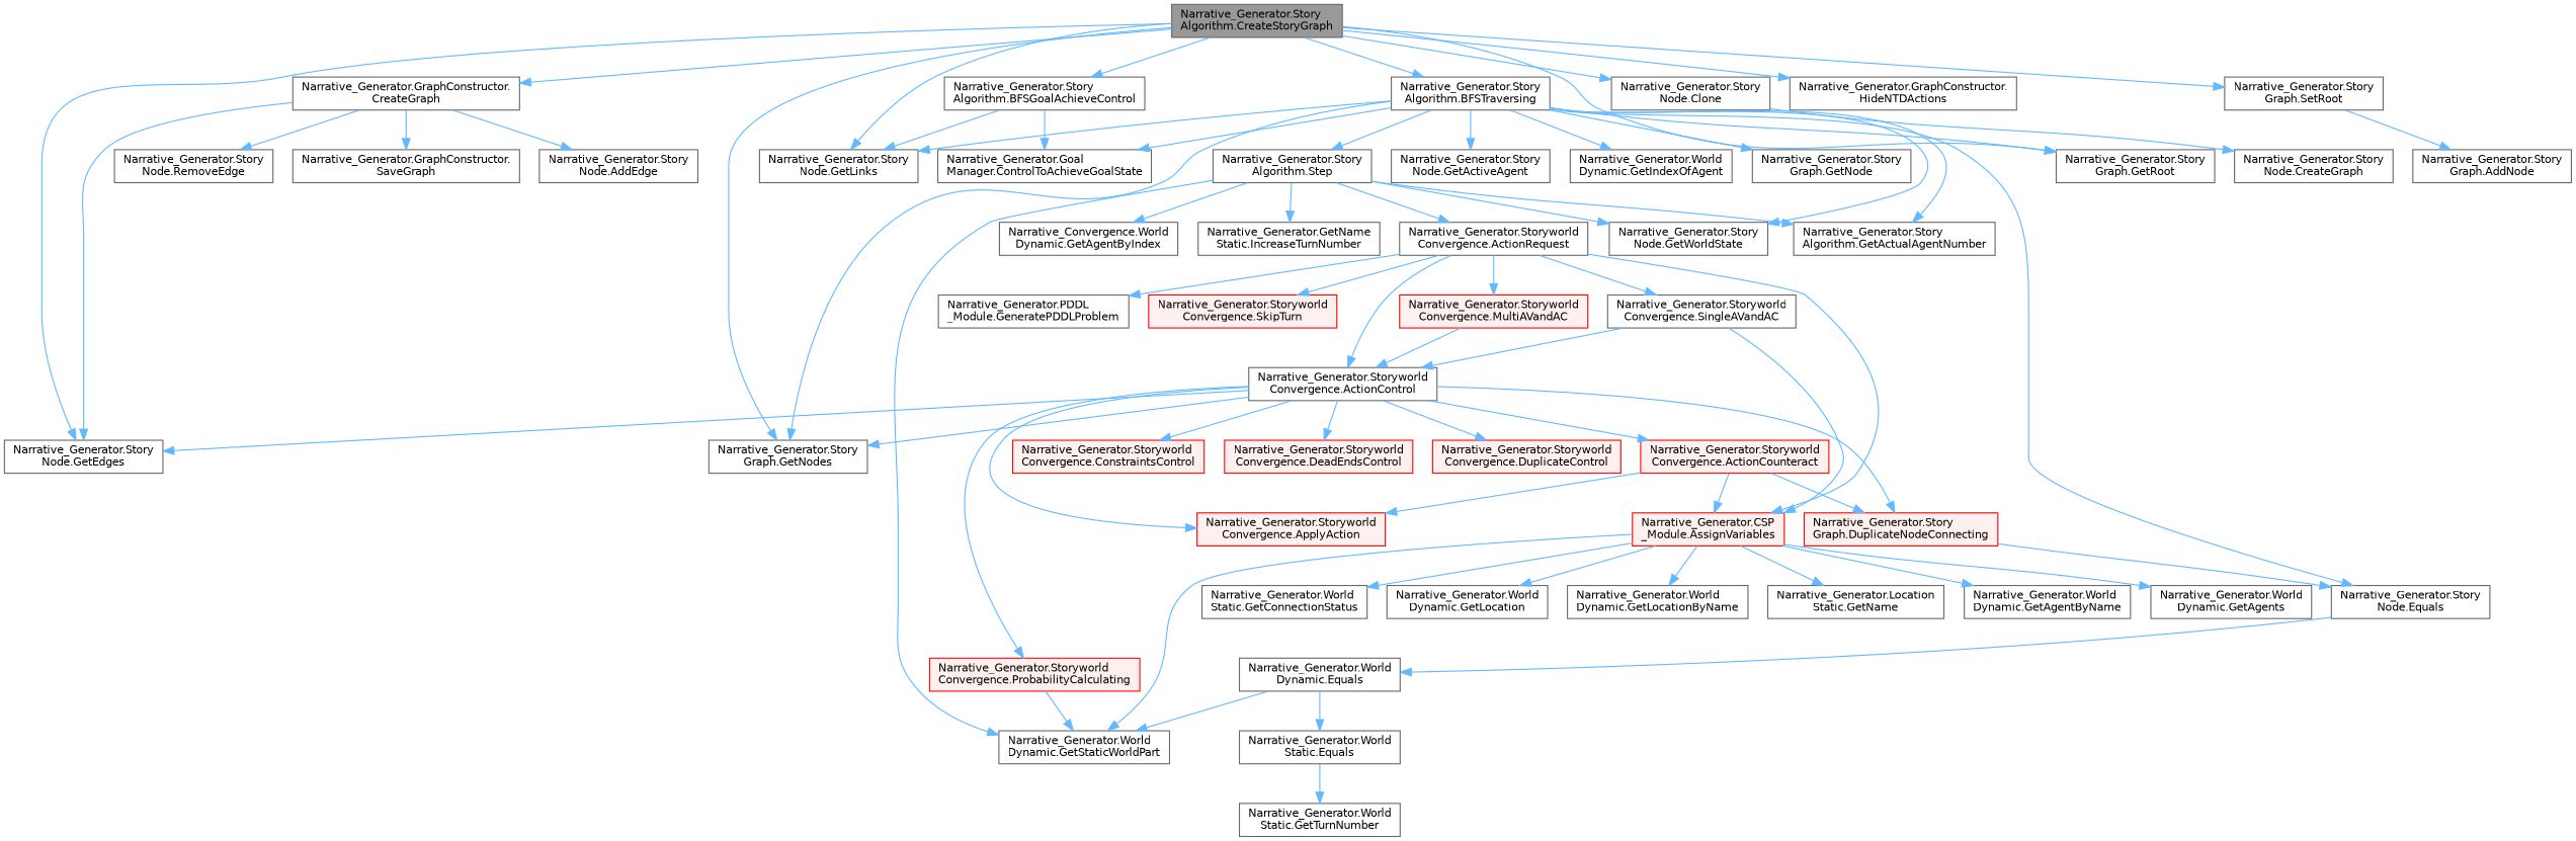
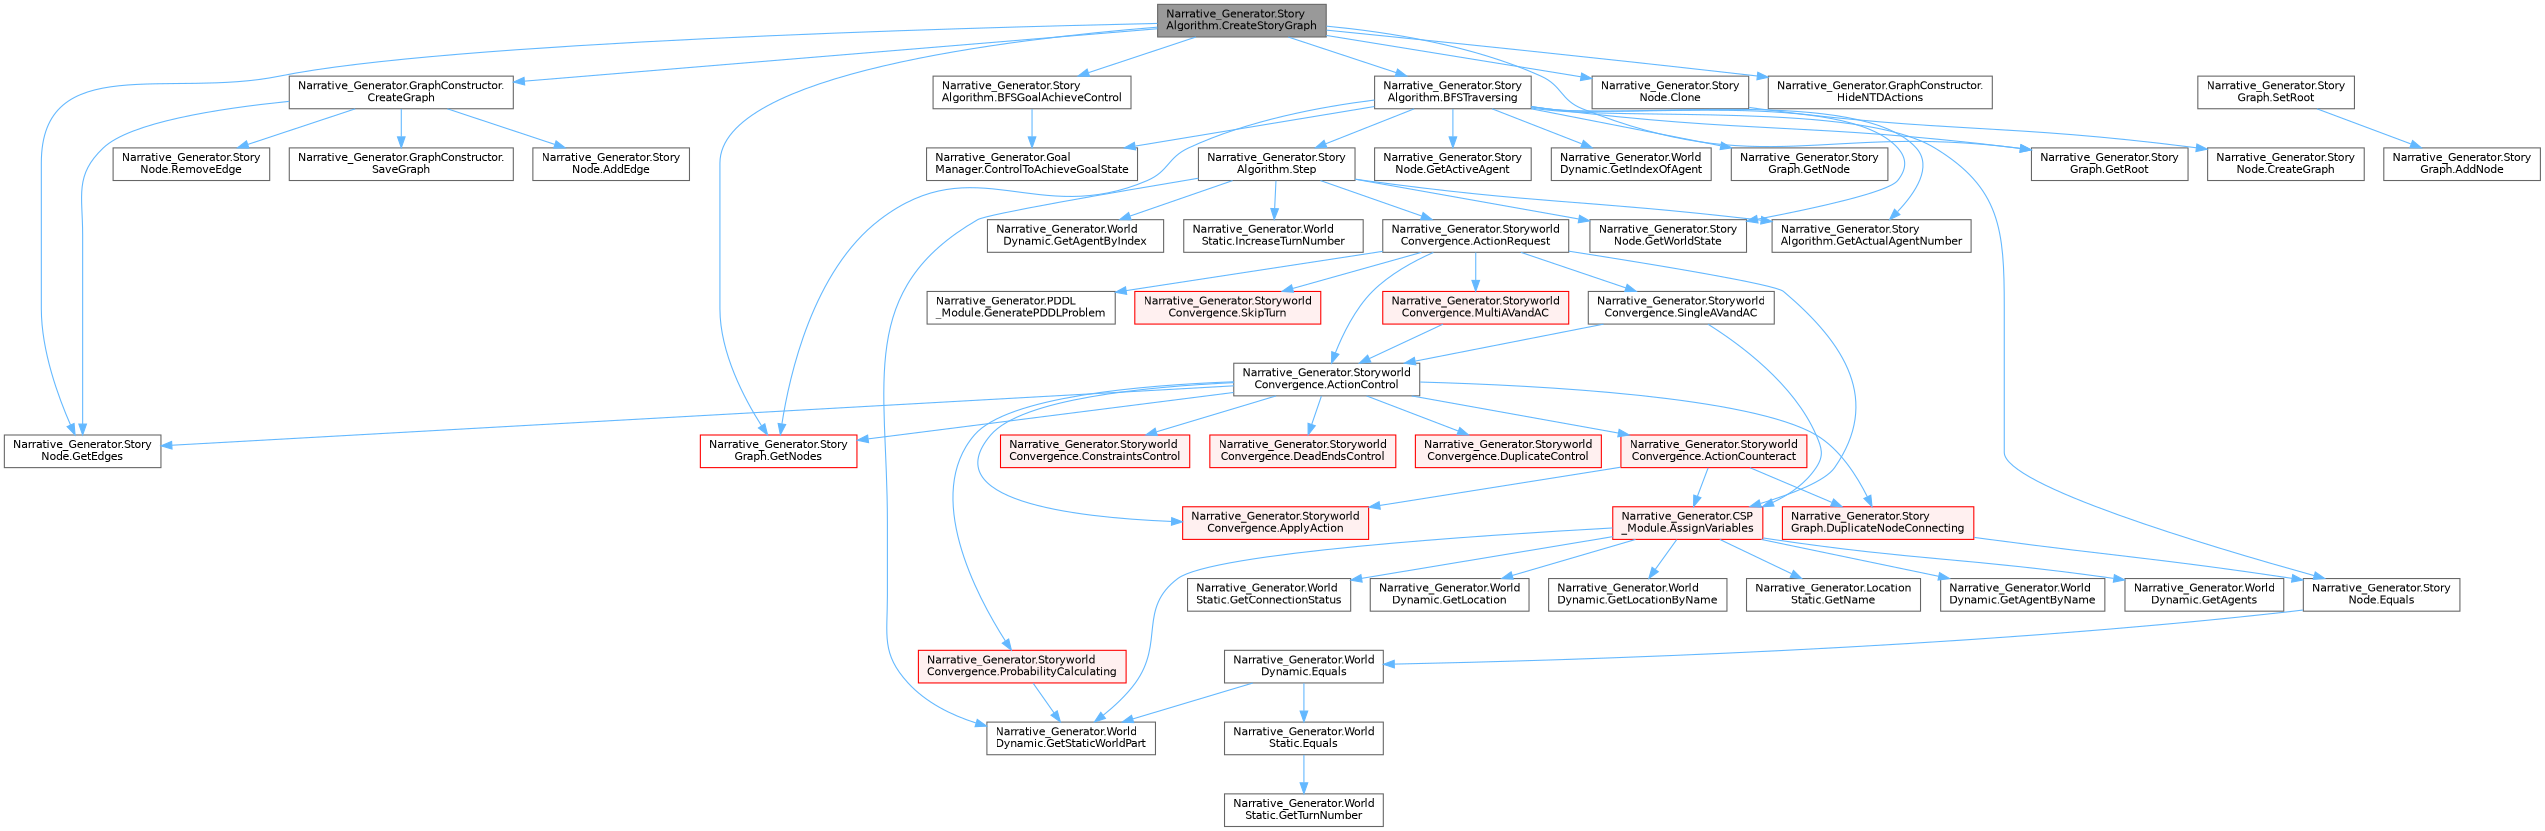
  digraph {
    rankdir=TB
    node [color=grey40 fillcolor=white fontname=Helvetica fontsize=10 shape=box style=filled]
    edge [color=steelblue1 fontname=Helvetica fontsize=10 labelfontname=Helvetica labelfontsize=10 style=solid]
    n1 [color=gray40 fillcolor=grey60 fontcolor=black height=0.2 label="Narrative_Generator.Story\lAlgorithm.CreateStoryGraph" width=0.4]
    n2 [height=0.2 label="Narrative_Generator.Story\lAlgorithm.BFSGoalAchieveControl" width=0.4]
-   n3 [height=0.2 label="Narrative_Generator.Story\lNode.GetLinks" width=0.4]
    n4 [height=0.2 label="Narrative_Generator.Story\lAlgorithm.BFSTraversing" width=0.4]
-   n5 [height=0.2 label="Narrative_Generator.Story\lGraph.GetNodes" width=0.4]
+   n5 [color=red height=0.2 label="Narrative_Generator.Story\lGraph.GetNodes" width=0.4]
    n6 [height=0.2 label="Narrative_Generator.Story\lGraph.GetRoot" width=0.4]
    n7 [height=0.2 label="Narrative_Generator.Story\lNode.GetEdges" width=0.4]
    n8 [height=0.2 label="Narrative_Generator.Story\lNode.Clone" width=0.4]
    n9 [height=0.2 label="Narrative_Generator.GraphСonstructor.\lCreateGraph" width=0.4]
    n10 [height=0.2 label="Narrative_Generator.GraphСonstructor.\lHideNTDActions" width=0.4]
    n11 [height=0.2 label="Narrative_Generator.Story\lGraph.SetRoot" width=0.4]
    n12 [height=0.2 label="Narrative_Generator.Goal\lManager.ControlToAchieveGoalState" width=0.4]
    n13 [height=0.2 label="Narrative_Generator.Story\lNode.Equals" width=0.4]
    n14 [height=0.2 label="Narrative_Generator.Story\lNode.GetActiveAgent" width=0.4]
    n15 [height=0.2 label="Narrative_Generator.Story\lAlgorithm.GetActualAgentNumber" width=0.4]
    n16 [height=0.2 label="Narrative_Generator.World\lDynamic.GetIndexOfAgent" width=0.4]
    n17 [height=0.2 label="Narrative_Generator.Story\lGraph.GetNode" width=0.4]
    n18 [height=0.2 label="Narrative_Generator.Story\lNode.GetWorldState" width=0.4]
    n19 [height=0.2 label="Narrative_Generator.Story\lAlgorithm.Step" width=0.4]
    n20 [height=0.2 label="Narrative_Generator.Story\lNode.CreateGraph" width=0.4]
    n21 [height=0.2 label="Narrative_Generator.Story\lNode.AddEdge" width=0.4]
    n22 [height=0.2 label="Narrative_Generator.Story\lNode.RemoveEdge" width=0.4]
    n23 [height=0.2 label="Narrative_Generator.GraphСonstructor.\lSaveGraph" width=0.4]
    n24 [height=0.2 label="Narrative_Generator.Story\lGraph.AddNode" width=0.4]
    n25 [height=0.2 label="Narrative_Generator.World\lDynamic.Equals" width=0.4]
    n26 [height=0.2 label="Narrative_Generator.World\lDynamic.GetStaticWorldPart" width=0.4]
    n27 [height=0.2 label="Narrative_Generator.Storyworld\lConvergence.ActionRequest" width=0.4]
-   n28 [height=0.2 label="Narrative_Convergence.World\lDynamic.GetAgentByIndex" width=0.4]
-   n29 [height=0.2 label="Narrative_Generator.GetName\lStatic.IncreaseTurnNumber" width=0.4]
+   n28 [height=0.2 label="Narrative_Generator.World\lDynamic.GetAgentByIndex" width=0.4]
+   n29 [height=0.2 label="Narrative_Generator.World\lStatic.IncreaseTurnNumber" width=0.4]
    n30 [height=0.2 label="Narrative_Generator.World\lStatic.Equals" width=0.4]
    n31 [height=0.2 label="Narrative_Generator.World\lStatic.GetTurnNumber" width=0.4]
    n32 [height=0.2 label="Narrative_Generator.Storyworld\lConvergence.ActionControl" width=0.4]
    n33 [color=red fillcolor="#FFF0F0" height=0.2 label="Narrative_Generator.CSP\l_Module.AssignVariables" width=0.4]
    n34 [height=0.2 label="Narrative_Generator.PDDL\l_Module.GeneratePDDLProblem" width=0.4]
    n35 [color=red fillcolor="#FFF0F0" height=0.2 label="Narrative_Generator.Storyworld\lConvergence.MultiAVandAC" width=0.4]
    n36 [height=0.2 label="Narrative_Generator.Storyworld\lConvergence.SingleAVandAC" width=0.4]
    n37 [color=red fillcolor="#FFF0F0" height=0.2 label="Narrative_Generator.Storyworld\lConvergence.SkipTurn" width=0.4]
    n38 [color=red fillcolor="#FFF0F0" height=0.2 label="Narrative_Generator.Storyworld\lConvergence.ActionCounteract" width=0.4]
    n39 [color=red fillcolor="#FFF0F0" height=0.2 label="Narrative_Generator.Storyworld\lConvergence.ApplyAction" width=0.4]
    n40 [color=red fillcolor="#FFF0F0" height=0.2 label="Narrative_Generator.Story\lGraph.DuplicateNodeConnecting" width=0.4]
    n41 [color=red fillcolor="#FFF0F0" height=0.2 label="Narrative_Generator.Storyworld\lConvergence.ConstraintsControl" width=0.4]
    n42 [color=red fillcolor="#FFF0F0" height=0.2 label="Narrative_Generator.Storyworld\lConvergence.DeadEndsControl" width=0.4]
    n43 [color=red fillcolor="#FFF0F0" height=0.2 label="Narrative_Generator.Storyworld\lConvergence.DuplicateControl" width=0.4]
    n44 [color=red fillcolor="#FFF0F0" height=0.2 label="Narrative_Generator.Storyworld\lConvergence.ProbabilityCalculating" width=0.4]
    n45 [height=0.2 label="Narrative_Generator.World\lDynamic.GetAgentByName" width=0.4]
    n46 [height=0.2 label="Narrative_Generator.World\lDynamic.GetAgents" width=0.4]
    n47 [height=0.2 label="Narrative_Generator.World\lStatic.GetConnectionStatus" width=0.4]
    n48 [height=0.2 label="Narrative_Generator.World\lDynamic.GetLocation" width=0.4]
    n49 [height=0.2 label="Narrative_Generator.World\lDynamic.GetLocationByName" width=0.4]
    n50 [height=0.2 label="Narrative_Generator.Location\lStatic.GetName" width=0.4]
    n1 -> n2
-   n1 -> n3
    n1 -> n4
    n1 -> n5
    n1 -> n6
    n1 -> n7
    n1 -> n8
    n1 -> n9
    n1 -> n10
-   n1 -> n11
-   n2 -> n3
    n2 -> n12
-   n4 -> n3
    n4 -> n5
    n4 -> n6
    n4 -> n12
    n4 -> n13
    n4 -> n14
    n4 -> n15
    n4 -> n16
    n4 -> n17
    n4 -> n18
    n4 -> n19
    n8 -> n20
    n9 -> n7
    n9 -> n21
    n9 -> n22
    n9 -> n23
    n11 -> n24
    n13 -> n25
    n19 -> n15
    n19 -> n18
    n19 -> n26
    n19 -> n27
    n19 -> n28
    n19 -> n29
    n25 -> n26
    n25 -> n30
    n27 -> n32
    n27 -> n33
    n27 -> n34
    n27 -> n35
    n27 -> n36
    n27 -> n37
    n30 -> n31
    n32 -> n5
    n32 -> n7
    n32 -> n38
    n32 -> n39
    n32 -> n40
    n32 -> n41
    n32 -> n42
    n32 -> n43
    n32 -> n44
    n33 -> n26
    n33 -> n45
    n33 -> n46
    n33 -> n47
    n33 -> n48
    n33 -> n49
    n33 -> n50
    n35 -> n32
    n36 -> n32
    n36 -> n33
    n38 -> n33
    n38 -> n39
    n38 -> n40
    n40 -> n13
    n44 -> n26
  }
